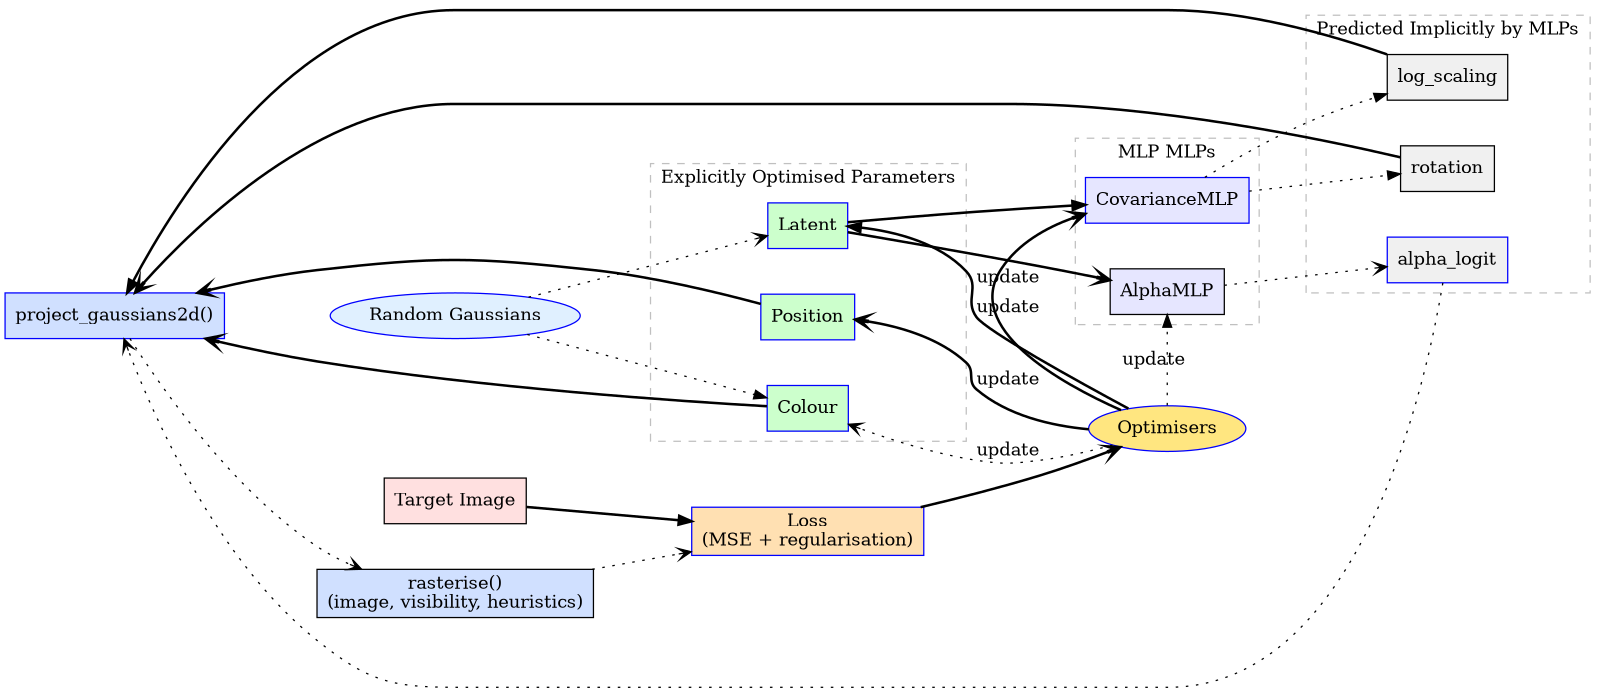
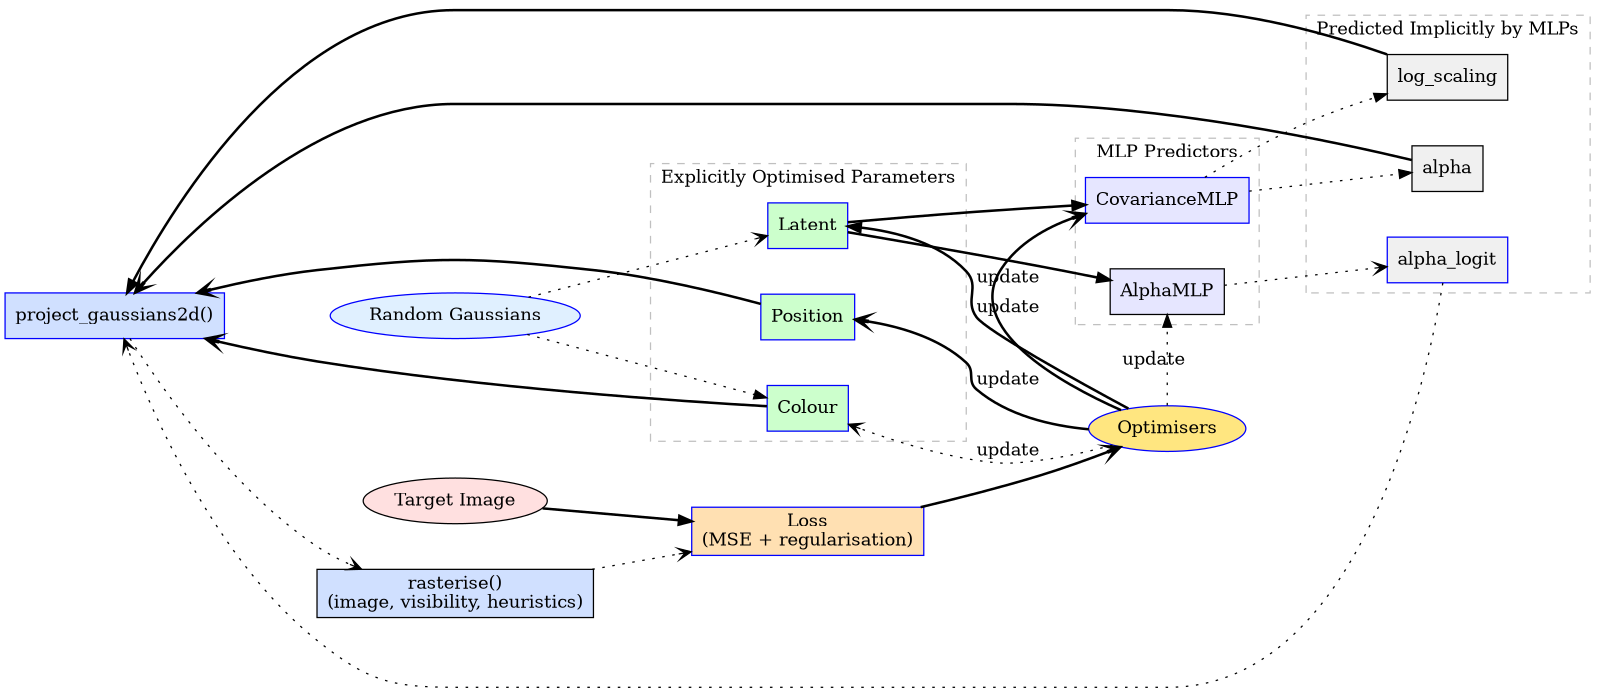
  digraph {
    nodesep=0.5
    rankdir=LR
    ranksep=1
    node [color=blue fillcolor="#ccffcc" shape=box style=filled]
    edge [arrowhead=vee style=bold]
-   n1 [color=black fillcolor="#ffe0e0" label="Target Image"]
+   n1 [color=black fillcolor="#ffe0e0" label="Target Image" shape=oval]
    n2 [fillcolor="#e0f0ff" label="Random Gaussians" shape=oval]
    n3 [label=Position]
    n4 [label=Colour]
    n5 [label=Latent]
    n6 [fillcolor="#e6e6ff" label=CovarianceMLP]
    n7 [color=black fillcolor="#e6e6ff" label=AlphaMLP]
    n8 [color=black fillcolor="#f0f0f0" label=log_scaling]
-   n9 [color=black fillcolor="#f0f0f0" label=rotation]
+   n9 [color=black fillcolor="#f0f0f0" label=alpha]
    n10 [fillcolor="#f0f0f0" label=alpha_logit]
    n11 [fillcolor="#ffe0b2" label="Loss\n(MSE + regularisation)"]
    n12 [fillcolor="#d0e0ff" label="project_gaussians2d()"]
    n13 [fillcolor="#ffe680" label=Optimisers shape=ellipse]
    n14 [color=black fillcolor="#d0e0ff" label="rasterise()\n(image, visibility, heuristics)"]
    subgraph sub_1 {
      rank=same
      n1
      n2
    }
    subgraph cluster_2 {
      color=gray
      label="Explicitly Optimised Parameters"
      style=dashed
      n3
      n4
      n5
    }
    subgraph cluster_3 {
      color=gray
-     label="MLP MLPs"
+     label="MLP Predictors"
      style=dashed
      n6
      n7
    }
    subgraph cluster_4 {
      color=gray
      label="Predicted Implicitly by MLPs"
      style=dashed
      n8
      n9
      n10
    }
    n1 -> n11 [arrowhead=normal]
    n2 -> n4 [arrowhead=normal style=dotted]
    n2 -> n5 [style=dotted]
    n3 -> n12
    n4 -> n12
    n5 -> n6 [arrowhead=normal]
-   n5 -> n7
+   n5 -> n7 [arrowhead=normal]
    n6 -> n8 [arrowhead=normal style=dotted]
    n6 -> n9 [arrowhead=normal style=dotted]
    n7 -> n10 [style=dotted]
    n8 -> n12 [arrowhead=normal]
    n9 -> n12
    n10 -> n12 [style=dotted]
    n11 -> n13
    n12 -> n14 [style=dotted]
    n13 -> n3 [label=update]
    n13 -> n4 [label=update style=dotted]
    n13 -> n5 [arrowhead=normal label=update]
    n13 -> n6 [label=update]
    n13 -> n7 [arrowhead=normal label=update style=dotted]
    n14 -> n11 [style=dotted]
  }
